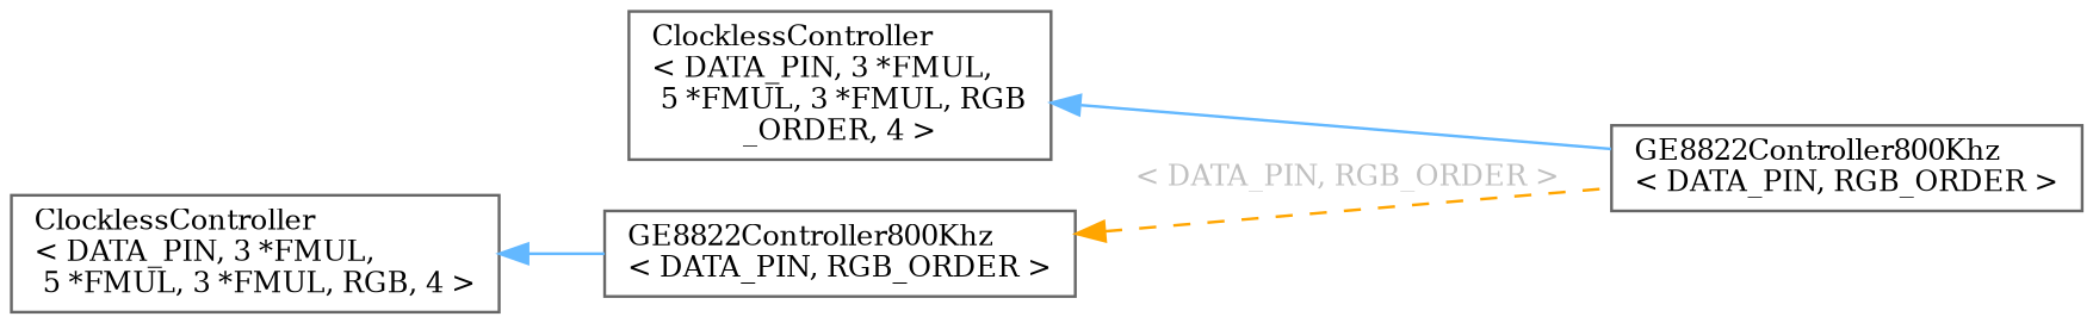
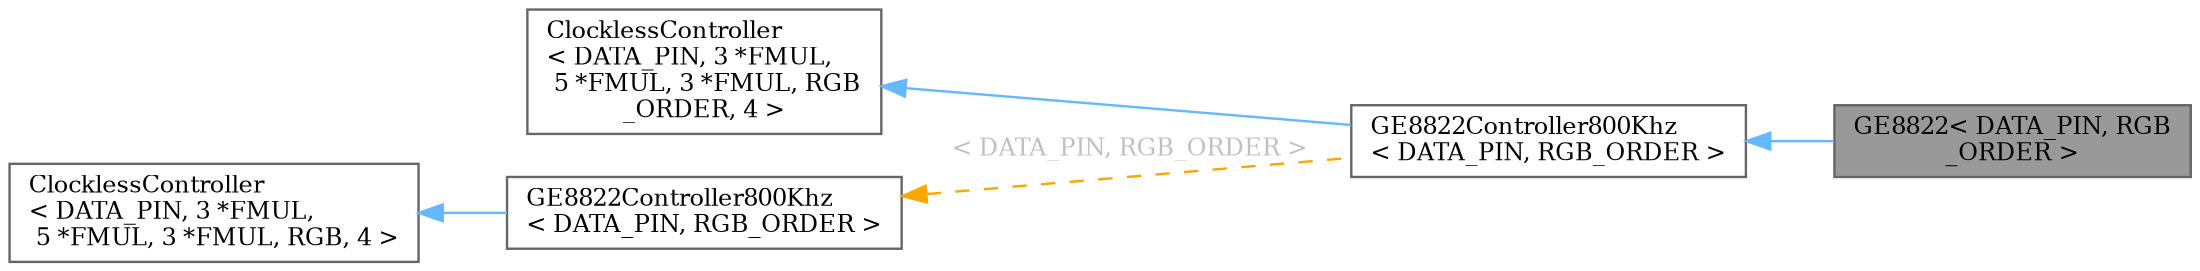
  digraph {
    rankdir=LR
    fontname="DejaVu Serif"
    node [color=gray40 fillcolor=white fontname="DejaVu Serif" fontsize=10 shape=box style=filled]
    edge [color=steelblue1 dir=back fontname="DejaVu Serif" fontsize=10 labelfontname=Helvetica labelfontsize=10 style=solid]
+   n1 [fillcolor=grey60 fontcolor=black height=0.2 label="GE8822\< DATA_PIN, RGB\l_ORDER \>" width=0.4]
    n2 [height=0.2 label="GE8822Controller800Khz\l\< DATA_PIN, RGB_ORDER \>" width=0.4]
    n3 [height=0.2 label="ClocklessController\l\< DATA_PIN, 3 *FMUL,\l 5 *FMUL, 3 *FMUL, RGB\l_ORDER, 4 \>" width=0.4]
    n4 [height=0.2 label="GE8822Controller800Khz\l\< DATA_PIN, RGB_ORDER \>" width=0.4]
    n5 [height=0.2 label="ClocklessController\l\< DATA_PIN, 3 *FMUL,\l 5 *FMUL, 3 *FMUL, RGB, 4 \>" width=0.4]
+   n2 -> n1
    n3 -> n2
    n4 -> n2 [color=orange fontcolor=grey label=" \< DATA_PIN, RGB_ORDER \>" style=dashed]
    n5 -> n4
  }
